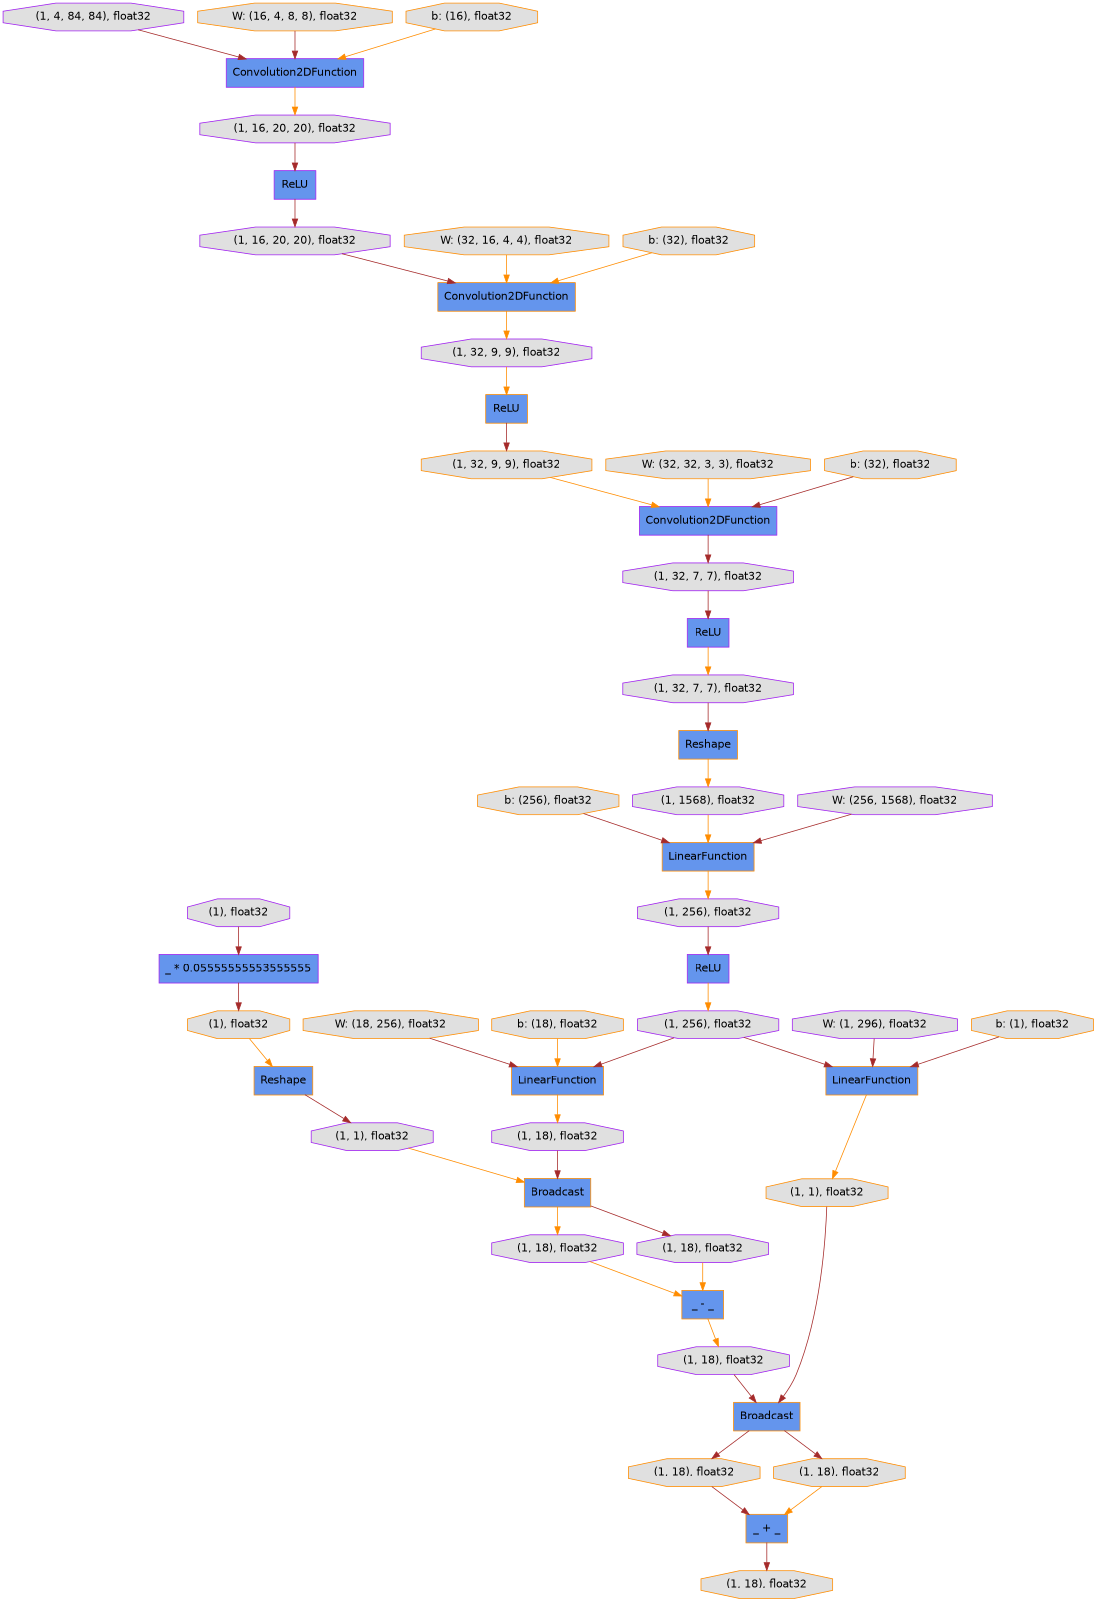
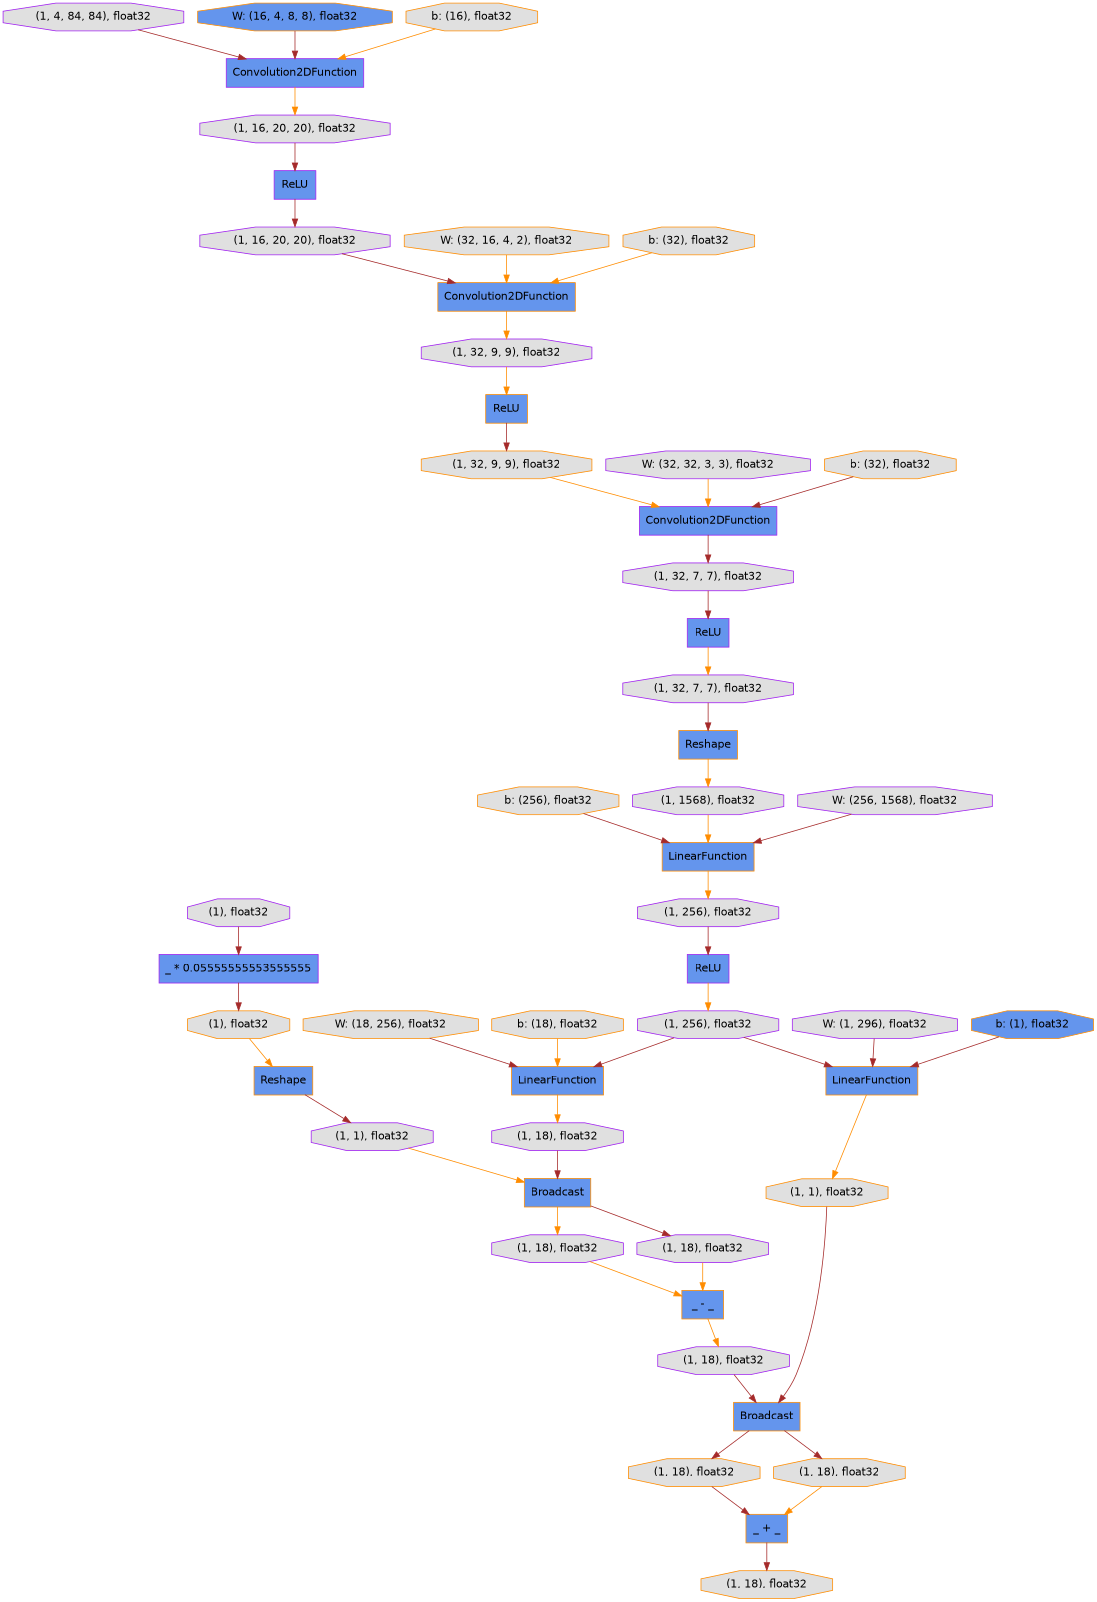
  digraph {
    fontname="DejaVu Sans"
    rankdir=TB
    node [color=darkorange fillcolor="#E0E0E0" fontname="DejaVu Sans" shape=octagon style=filled]
    edge [color=brown fontname="DejaVu Sans"]
    n1 [fillcolor="#6495ED" label=Reshape shape=record]
    n2 [color=purple label="(1, 1), float32"]
    n3 [fillcolor="#6495ED" label=Broadcast shape=record]
    n4 [label="b: (256), float32"]
    n5 [fillcolor="#6495ED" label=LinearFunction shape=record]
    n6 [color=purple label="(1, 256), float32"]
    n7 [color=purple fillcolor="#6495ED" label=Convolution2DFunction shape=record]
    n8 [color=purple label="(1, 32, 7, 7), float32"]
    n9 [color=purple fillcolor="#6495ED" label=ReLU shape=record]
    n10 [color=purple label="(1), float32"]
    n11 [color=purple fillcolor="#6495ED" label="_ * 0.05555555553555555" shape=record]
    n12 [label="(1), float32"]
    n13 [color=purple label="(1, 16, 20, 20), float32"]
    n14 [fillcolor="#6495ED" label=Convolution2DFunction shape=record]
    n15 [color=purple label="(1, 32, 9, 9), float32"]
-   n16 [label="W: (32, 16, 4, 4), float32"]
+   n16 [label="W: (32, 16, 4, 2), float32"]
    n17 [label="W: (18, 256), float32"]
    n18 [fillcolor="#6495ED" label=LinearFunction shape=record]
    n19 [color=purple label="(1, 18), float32"]
    n20 [color=purple label="(1, 18), float32"]
    n21 [color=purple label="(1, 18), float32"]
    n22 [fillcolor="#6495ED" label="_ - _" shape=record]
    n23 [fillcolor="#6495ED" label=ReLU shape=record]
    n24 [label="(1, 32, 9, 9), float32"]
    n25 [fillcolor="#6495ED" label=Reshape shape=record]
    n26 [color=purple label="(1, 1568), float32"]
    n27 [label="b: (32), float32"]
    n28 [color=purple label="(1, 18), float32"]
    n29 [fillcolor="#6495ED" label=Broadcast shape=record]
    n30 [label="b: (18), float32"]
    n31 [fillcolor="#6495ED" label=LinearFunction shape=record]
    n32 [label="(1, 1), float32"]
    n33 [color=purple label="(1, 32, 7, 7), float32"]
    n34 [color=purple fillcolor="#6495ED" label=ReLU shape=record]
    n35 [color=purple label="(1, 256), float32"]
-   n36 [label="W: (32, 32, 3, 3), float32"]
+   n36 [color=purple label="W: (32, 32, 3, 3), float32"]
    n37 [color=purple label="W: (1, 296), float32"]
    n38 [color=purple fillcolor="#6495ED" label=Convolution2DFunction shape=record]
    n39 [color=purple label="(1, 16, 20, 20), float32"]
    n40 [color=purple fillcolor="#6495ED" label=ReLU shape=record]
    n41 [label="(1, 18), float32"]
    n42 [label="(1, 18), float32"]
    n43 [label="b: (32), float32"]
    n44 [fillcolor="#6495ED" label="_ + _" shape=record]
    n45 [label="(1, 18), float32"]
-   n46 [label="b: (1), float32"]
+   n46 [fillcolor="#6495ED" label="b: (1), float32"]
    n47 [color=purple label="W: (256, 1568), float32"]
    n48 [color=purple label="(1, 4, 84, 84), float32"]
-   n49 [label="W: (16, 4, 8, 8), float32"]
+   n49 [fillcolor="#6495ED" label="W: (16, 4, 8, 8), float32"]
    n50 [label="b: (16), float32"]
    n1 -> n2
    n2 -> n3 [color=darkorange]
    n3 -> n20 [color=darkorange]
    n3 -> n21
    n4 -> n5
    n5 -> n6 [color=darkorange]
    n6 -> n34
    n7 -> n8
    n8 -> n9
    n9 -> n33 [color=darkorange]
    n10 -> n11
    n11 -> n12
    n12 -> n1 [color=darkorange]
    n13 -> n14
    n14 -> n15 [color=darkorange]
    n15 -> n23 [color=darkorange]
    n16 -> n14 [color=darkorange]
    n17 -> n18
    n18 -> n19 [color=darkorange]
    n19 -> n3
    n20 -> n22 [color=darkorange]
    n21 -> n22 [color=darkorange]
    n22 -> n28 [color=darkorange]
    n23 -> n24
    n24 -> n7 [color=darkorange]
    n25 -> n26 [color=darkorange]
    n26 -> n5 [color=darkorange]
    n27 -> n14 [color=darkorange]
    n28 -> n29
    n29 -> n41
    n29 -> n42
    n30 -> n18 [color=darkorange]
    n31 -> n32 [color=darkorange]
    n32 -> n29
    n33 -> n25
    n34 -> n35 [color=darkorange]
    n35 -> n18
    n35 -> n31
    n36 -> n7 [color=darkorange]
    n37 -> n31
    n38 -> n39 [color=darkorange]
    n39 -> n40
    n40 -> n13
    n41 -> n44
    n42 -> n44 [color=darkorange]
    n43 -> n7
    n44 -> n45
    n46 -> n31
    n47 -> n5
    n48 -> n38
    n49 -> n38
    n50 -> n38 [color=darkorange]
  }
